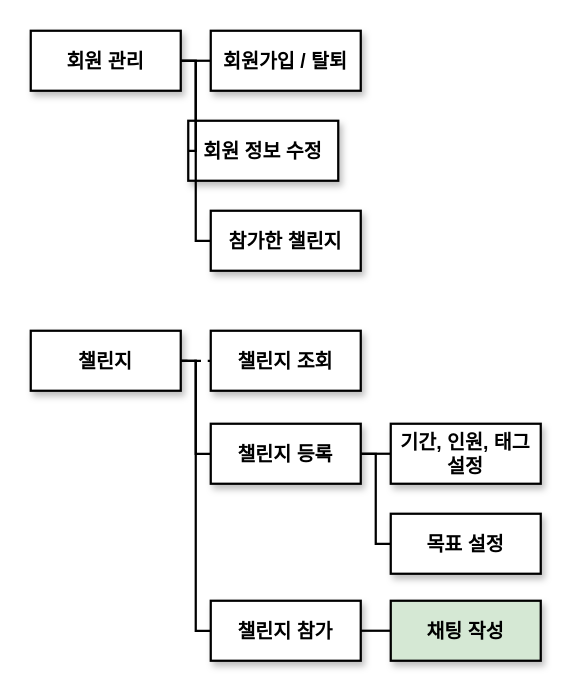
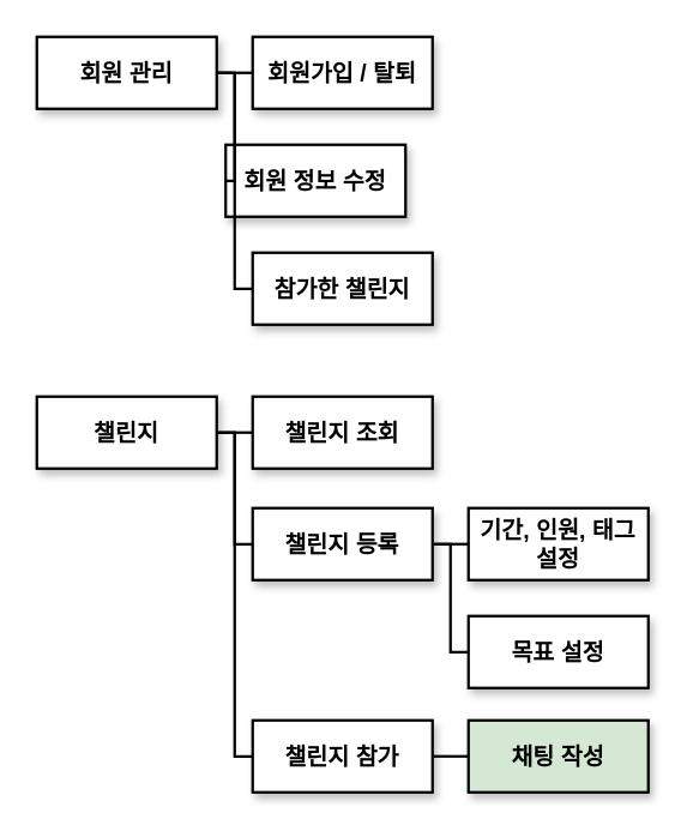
  <mxCell id="0" />
  <mxCell id="1" parent="0" />
  <mxCell id="2" value="회원 관리" style="rounded=0;whiteSpace=wrap;html=1;container=0;shadow=1;strokeWidth=1.5;fontSize=13;fontStyle=1" parent="1" vertex="1"><mxGeometry x="20" y="20" width="100" height="40" as="geometry" /></mxCell>
  <mxCell id="3" value="회원가입 / 탈퇴" style="rounded=0;whiteSpace=wrap;html=1;container=0;shadow=1;strokeWidth=1.5;fontSize=13;fontStyle=1" parent="1" vertex="1"><mxGeometry x="140" y="20" width="100" height="40" as="geometry" /></mxCell>
  <mxCell id="4" style="edgeStyle=orthogonalEdgeStyle;shape=connector;rounded=0;orthogonalLoop=1;jettySize=auto;html=1;exitX=1;exitY=0.5;exitDx=0;exitDy=0;entryX=0;entryY=0.5;entryDx=0;entryDy=0;labelBackgroundColor=default;strokeColor=default;align=center;verticalAlign=middle;fontFamily=Helvetica;fontSize=13;fontColor=default;endArrow=none;endFill=0;shadow=0;strokeWidth=1.5;fontStyle=1" parent="1" source="2" target="3" edge="1"><mxGeometry relative="1" as="geometry" /></mxCell>
  <mxCell id="5" value="회원 정보 수정" style="rounded=0;whiteSpace=wrap;html=1;container=0;shadow=1;strokeWidth=1.5;fontSize=13;fontStyle=1" parent="1" vertex="1"><mxGeometry x="125" y="80" width="100" height="40" as="geometry" /></mxCell>
  <mxCell id="6" style="edgeStyle=orthogonalEdgeStyle;shape=connector;rounded=0;orthogonalLoop=1;jettySize=auto;html=1;exitX=1;exitY=0.5;exitDx=0;exitDy=0;entryX=0;entryY=0.5;entryDx=0;entryDy=0;labelBackgroundColor=default;strokeColor=default;align=center;verticalAlign=middle;fontFamily=Helvetica;fontSize=13;fontColor=default;endArrow=none;endFill=0;shadow=0;strokeWidth=1.5;fontStyle=1" parent="1" source="2" target="5" edge="1"><mxGeometry relative="1" as="geometry"><Array as="points"><mxPoint x="130" y="40" /><mxPoint x="130" y="100" /></Array></mxGeometry></mxCell>
  <mxCell id="7" value="참가한 챌린지" style="rounded=0;whiteSpace=wrap;html=1;container=0;shadow=1;strokeWidth=1.5;fontSize=13;fontStyle=1" parent="1" vertex="1"><mxGeometry x="140" y="140" width="100" height="40" as="geometry" /></mxCell>
  <mxCell id="8" style="edgeStyle=orthogonalEdgeStyle;shape=connector;rounded=0;orthogonalLoop=1;jettySize=auto;html=1;exitX=1;exitY=0.5;exitDx=0;exitDy=0;entryX=0;entryY=0.5;entryDx=0;entryDy=0;labelBackgroundColor=default;strokeColor=default;align=center;verticalAlign=middle;fontFamily=Helvetica;fontSize=13;fontColor=default;endArrow=none;endFill=0;shadow=0;strokeWidth=1.5;fontStyle=1" parent="1" source="2" target="7" edge="1"><mxGeometry relative="1" as="geometry"><Array as="points"><mxPoint x="130" y="40" /><mxPoint x="130" y="160" /></Array></mxGeometry></mxCell>
- <mxCell id="9" style="edgeStyle=orthogonalEdgeStyle;rounded=0;orthogonalLoop=1;jettySize=auto;html=1;exitX=1;exitY=0.5;exitDx=0;exitDy=0;entryX=0;entryY=0.5;entryDx=0;entryDy=0;endArrow=none;endFill=0;strokeWidth=1.5;dashed=1;" parent="1" source="12" target="13" edge="1"><mxGeometry relative="1" as="geometry" /></mxCell>
+ <mxCell id="9" style="edgeStyle=orthogonalEdgeStyle;rounded=0;orthogonalLoop=1;jettySize=auto;html=1;exitX=1;exitY=0.5;exitDx=0;exitDy=0;entryX=0;entryY=0.5;entryDx=0;entryDy=0;endArrow=none;endFill=0;strokeWidth=1.5;" parent="1" source="12" target="13" edge="1"><mxGeometry relative="1" as="geometry" /></mxCell>
  <mxCell id="10" style="edgeStyle=orthogonalEdgeStyle;shape=connector;rounded=0;orthogonalLoop=1;jettySize=auto;html=1;exitX=1;exitY=0.5;exitDx=0;exitDy=0;entryX=0;entryY=0.5;entryDx=0;entryDy=0;labelBackgroundColor=default;strokeColor=default;strokeWidth=1.5;align=center;verticalAlign=middle;fontFamily=Helvetica;fontSize=11;fontColor=default;endArrow=none;endFill=0;" parent="1" source="12" target="16" edge="1"><mxGeometry relative="1" as="geometry"><Array as="points"><mxPoint x="130" y="240" /><mxPoint x="130" y="302" /></Array></mxGeometry></mxCell>
  <mxCell id="11" style="edgeStyle=orthogonalEdgeStyle;shape=connector;rounded=0;orthogonalLoop=1;jettySize=auto;html=1;exitX=1;exitY=0.5;exitDx=0;exitDy=0;entryX=0;entryY=0.5;entryDx=0;entryDy=0;labelBackgroundColor=default;strokeColor=default;strokeWidth=1.5;align=center;verticalAlign=middle;fontFamily=Helvetica;fontSize=11;fontColor=default;endArrow=none;endFill=0;" parent="1" source="12" target="20" edge="1"><mxGeometry relative="1" as="geometry"><Array as="points"><mxPoint x="130" y="240" /><mxPoint x="130" y="420" /></Array></mxGeometry></mxCell>
  <mxCell id="12" value="챌린지" style="rounded=0;whiteSpace=wrap;html=1;shadow=1;strokeWidth=1.5;fontSize=13;fontStyle=1" parent="1" vertex="1"><mxGeometry x="20" y="220" width="100" height="40" as="geometry" /></mxCell>
  <mxCell id="13" value="챌린지 조회" style="rounded=0;whiteSpace=wrap;html=1;shadow=1;strokeWidth=1.5;fontSize=13;fontStyle=1" parent="1" vertex="1"><mxGeometry x="140" y="220" width="100" height="40" as="geometry" /></mxCell>
  <mxCell id="14" style="edgeStyle=orthogonalEdgeStyle;shape=connector;rounded=0;orthogonalLoop=1;jettySize=auto;html=1;exitX=1;exitY=0.5;exitDx=0;exitDy=0;entryX=0;entryY=0.5;entryDx=0;entryDy=0;labelBackgroundColor=default;strokeColor=default;strokeWidth=1.5;align=center;verticalAlign=middle;fontFamily=Helvetica;fontSize=11;fontColor=default;endArrow=none;endFill=0;" parent="1" source="16" target="17" edge="1"><mxGeometry relative="1" as="geometry" /></mxCell>
  <mxCell id="15" style="edgeStyle=orthogonalEdgeStyle;shape=connector;rounded=0;orthogonalLoop=1;jettySize=auto;html=1;exitX=1;exitY=0.5;exitDx=0;exitDy=0;entryX=0;entryY=0.5;entryDx=0;entryDy=0;labelBackgroundColor=default;strokeColor=default;strokeWidth=1.5;align=center;verticalAlign=middle;fontFamily=Helvetica;fontSize=11;fontColor=default;endArrow=none;endFill=0;" parent="1" source="16" target="18" edge="1"><mxGeometry relative="1" as="geometry"><Array as="points"><mxPoint x="250" y="302" /><mxPoint x="250" y="362" /></Array></mxGeometry></mxCell>
  <mxCell id="16" value="챌린지 등록" style="rounded=0;whiteSpace=wrap;html=1;shadow=1;strokeWidth=1.5;fontSize=13;fontStyle=1" parent="1" vertex="1"><mxGeometry x="140" y="282" width="100" height="40" as="geometry" /></mxCell>
  <mxCell id="17" value="기간, 인원, 태그 설정" style="rounded=0;whiteSpace=wrap;html=1;shadow=1;strokeWidth=1.5;fontSize=13;fontStyle=1" parent="1" vertex="1"><mxGeometry x="260" y="282" width="100" height="40" as="geometry" /></mxCell>
  <mxCell id="18" value="목표 설정" style="rounded=0;whiteSpace=wrap;html=1;shadow=1;strokeWidth=1.5;fontSize=13;fontStyle=1" parent="1" vertex="1"><mxGeometry x="260" y="342" width="100" height="40" as="geometry" /></mxCell>
  <mxCell id="19" style="edgeStyle=orthogonalEdgeStyle;shape=connector;rounded=0;orthogonalLoop=1;jettySize=auto;html=1;exitX=1;exitY=0.5;exitDx=0;exitDy=0;entryX=0;entryY=0.5;entryDx=0;entryDy=0;labelBackgroundColor=default;strokeColor=default;strokeWidth=1.5;align=center;verticalAlign=middle;fontFamily=Helvetica;fontSize=11;fontColor=default;endArrow=none;endFill=0;" parent="1" source="20" target="21" edge="1"><mxGeometry relative="1" as="geometry" /></mxCell>
  <mxCell id="20" value="챌린지 참가" style="rounded=0;whiteSpace=wrap;html=1;shadow=1;strokeWidth=1.5;fontSize=13;fontStyle=1" parent="1" vertex="1"><mxGeometry x="140" y="400" width="100" height="40" as="geometry" /></mxCell>
  <mxCell id="21" value="채팅 작성" style="rounded=0;whiteSpace=wrap;html=1;shadow=1;strokeWidth=1.5;fontSize=13;fontStyle=1;fillColor=#d5e8d4;" parent="1" vertex="1"><mxGeometry x="260" y="400" width="100" height="40" as="geometry" /></mxCell>
